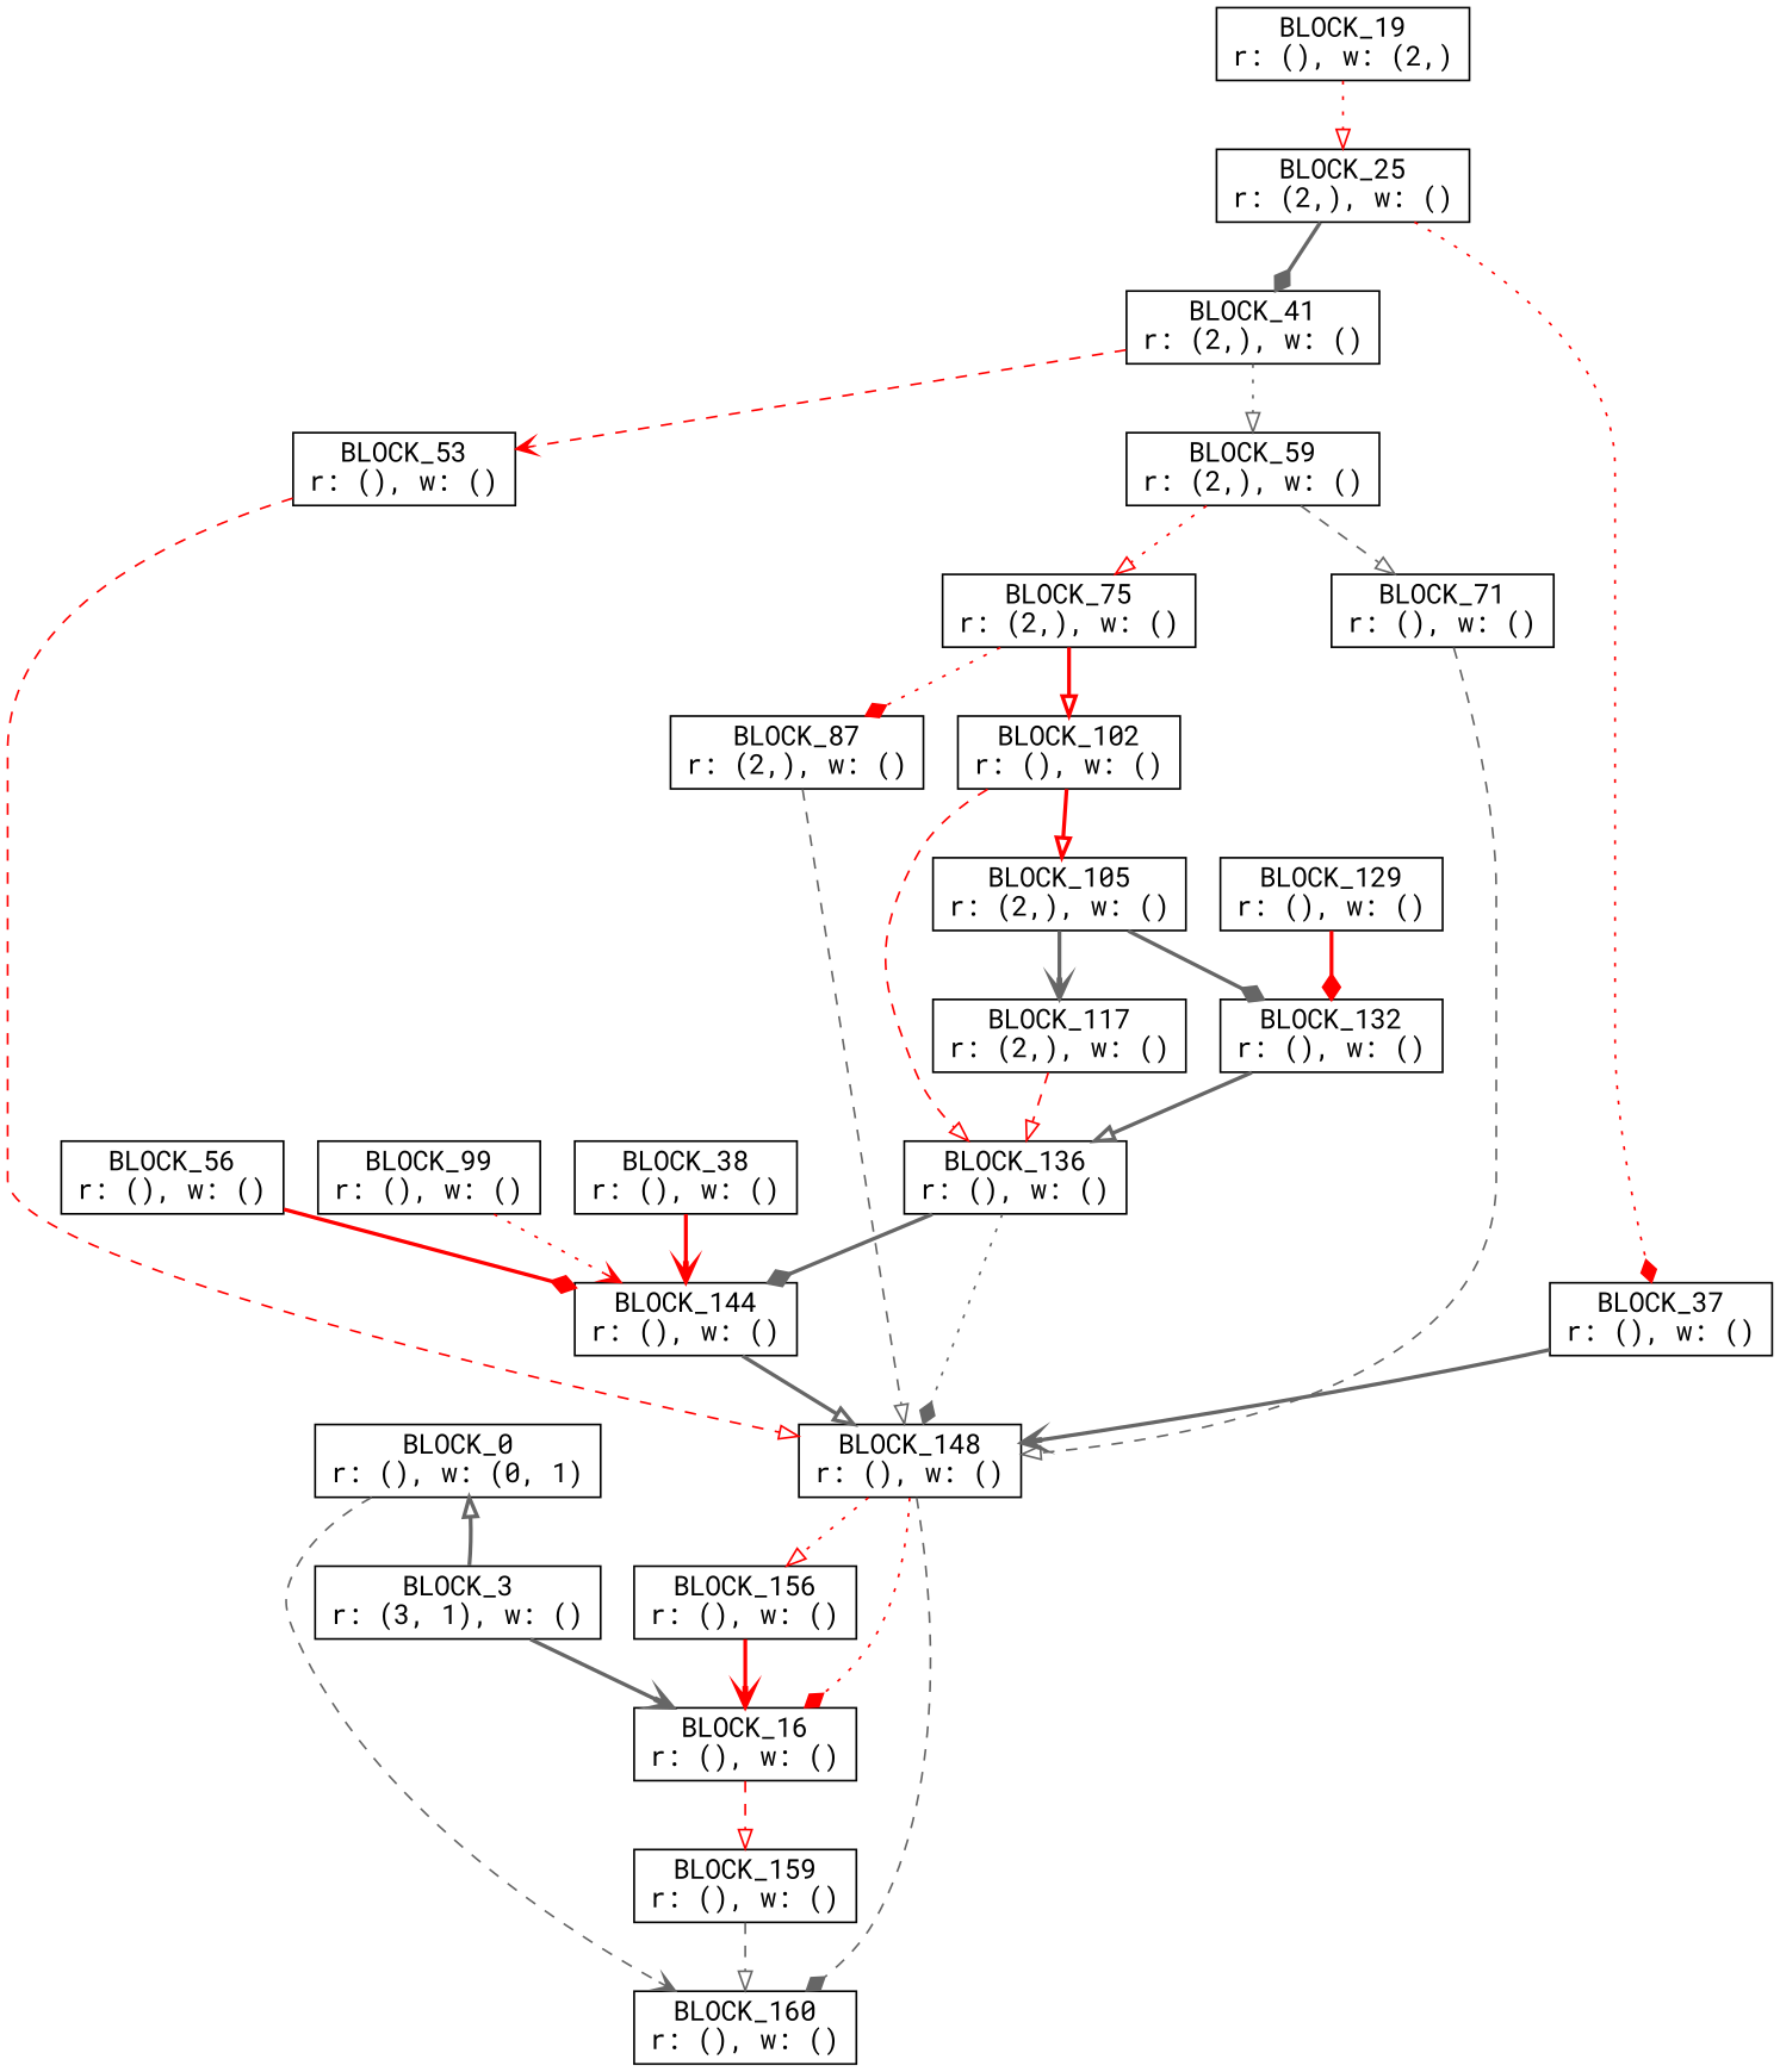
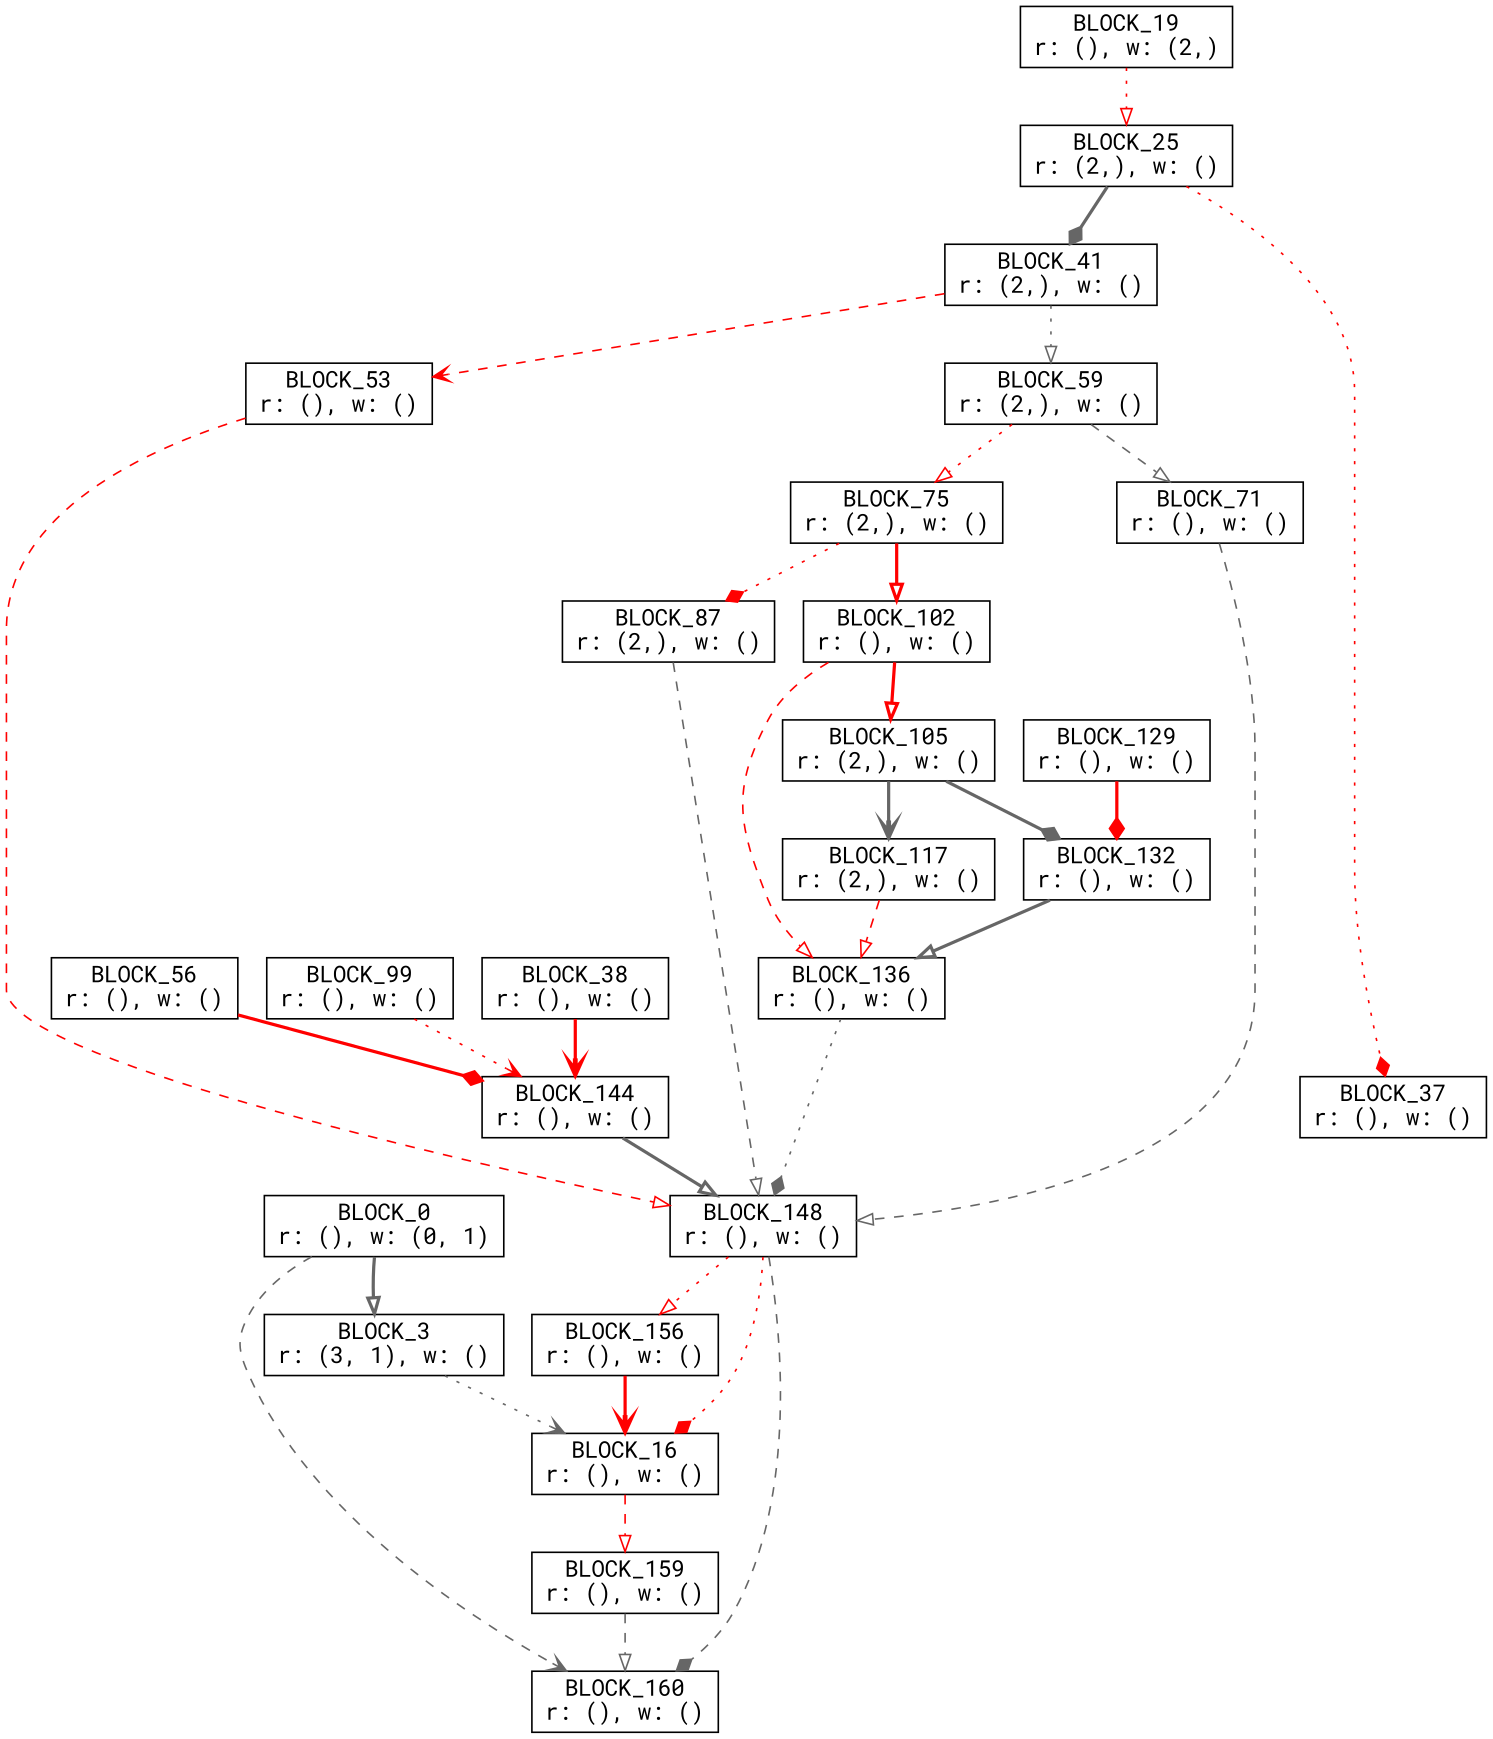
  digraph {
    fontname="Roboto Mono"
    node [fontname="Roboto Mono" shape=box]
    edge [arrowhead=onormal color=red fontname="Roboto Mono" style=bold]
    n1 [label="BLOCK_0\nr: (), w: (0, 1)"]
    n2 [label="BLOCK_3\nr: (3, 1), w: ()"]
    n3 [label="BLOCK_160\nr: (), w: ()"]
    n4 [label="BLOCK_16\nr: (), w: ()"]
    n5 [label="BLOCK_129\nr: (), w: ()"]
    n6 [label="BLOCK_132\nr: (), w: ()"]
    n7 [label="BLOCK_136\nr: (), w: ()"]
    n8 [label="BLOCK_159\nr: (), w: ()"]
    n9 [label="BLOCK_144\nr: (), w: ()"]
    n10 [label="BLOCK_148\nr: (), w: ()"]
    n11 [label="BLOCK_156\nr: (), w: ()"]
    n12 [label="BLOCK_19\nr: (), w: (2,)"]
    n13 [label="BLOCK_25\nr: (2,), w: ()"]
    n14 [label="BLOCK_37\nr: (), w: ()"]
    n15 [label="BLOCK_41\nr: (2,), w: ()"]
    n16 [label="BLOCK_53\nr: (), w: ()"]
    n17 [label="BLOCK_59\nr: (2,), w: ()"]
    n18 [label="BLOCK_38\nr: (), w: ()"]
    n19 [label="BLOCK_71\nr: (), w: ()"]
    n20 [label="BLOCK_75\nr: (2,), w: ()"]
    n21 [label="BLOCK_56\nr: (), w: ()"]
    n22 [label="BLOCK_87\nr: (2,), w: ()"]
    n23 [label="BLOCK_102\nr: (), w: ()"]
    n24 [label="BLOCK_105\nr: (2,), w: ()"]
    n25 [label="BLOCK_99\nr: (), w: ()"]
    n26 [label="BLOCK_117\nr: (2,), w: ()"]
-   n2 -> n1 [color=gray40]
+   n1 -> n2 [color=gray40]
    n1 -> n3 [arrowhead=vee color=gray40 style=dashed]
-   n2 -> n4 [arrowhead=vee color=gray40]
+   n2 -> n4 [arrowhead=vee color=gray40 style=dotted]
    n4 -> n8 [style=dashed]
    n5 -> n6 [arrowhead=diamond]
    n6 -> n7 [color=gray40]
-   n7 -> n9 [arrowhead=diamond color=gray40]
    n7 -> n10 [arrowhead=diamond color=gray40 style=dotted]
    n8 -> n3 [color=gray40 style=dashed]
    n9 -> n10 [color=gray40]
    n10 -> n3 [arrowhead=diamond color=gray40 style=dashed]
    n10 -> n4 [arrowhead=diamond style=dotted]
    n10 -> n11 [style=dotted]
    n11 -> n4 [arrowhead=vee]
    n12 -> n13 [style=dotted]
    n13 -> n14 [arrowhead=diamond style=dotted]
    n13 -> n15 [arrowhead=diamond color=gray40]
-   n14 -> n10 [arrowhead=vee color=gray40]
    n15 -> n16 [arrowhead=vee style=dashed]
    n15 -> n17 [color=gray40 style=dotted]
    n16 -> n10 [style=dashed]
    n17 -> n19 [color=gray40 style=dashed]
    n17 -> n20 [style=dotted]
    n18 -> n9 [arrowhead=vee]
    n19 -> n10 [color=gray40 style=dashed]
    n20 -> n22 [arrowhead=diamond style=dotted]
    n20 -> n23
    n21 -> n9 [arrowhead=diamond]
    n22 -> n10 [color=gray40 style=dashed]
    n23 -> n7 [style=dashed]
    n23 -> n24
    n24 -> n6 [arrowhead=diamond color=gray40]
    n24 -> n26 [arrowhead=vee color=gray40]
    n25 -> n9 [arrowhead=vee style=dotted]
    n26 -> n7 [style=dashed]
  }
